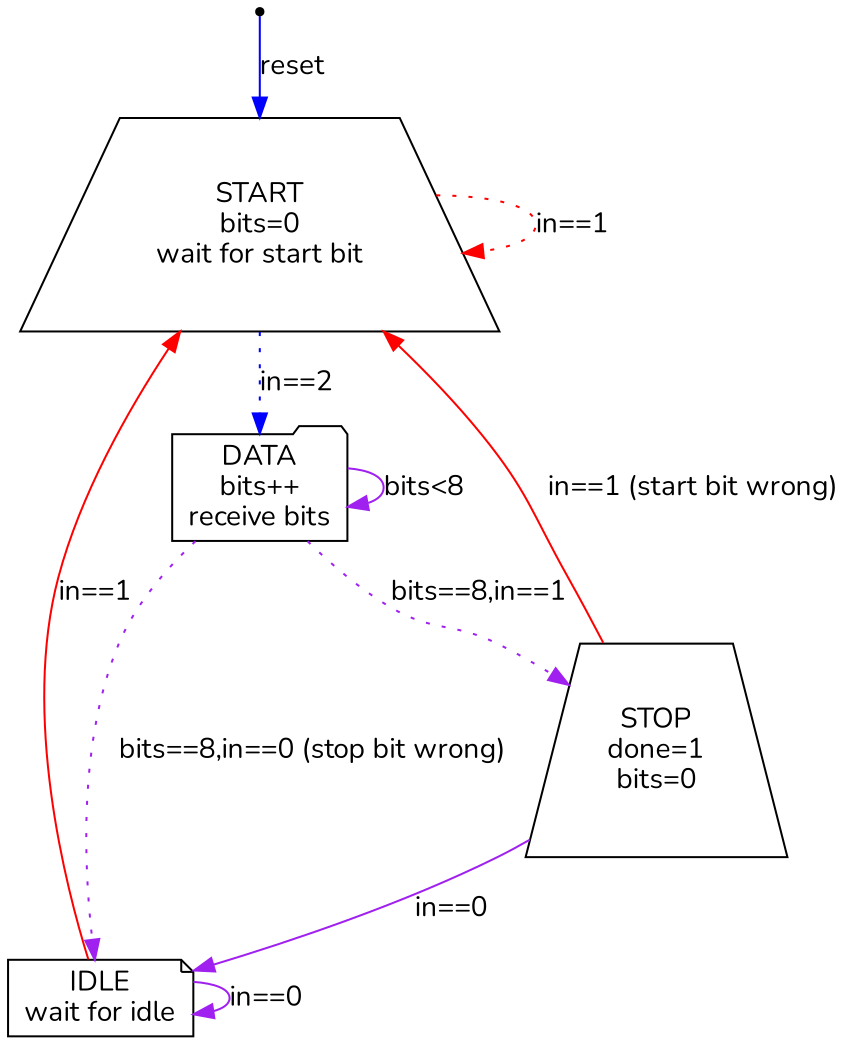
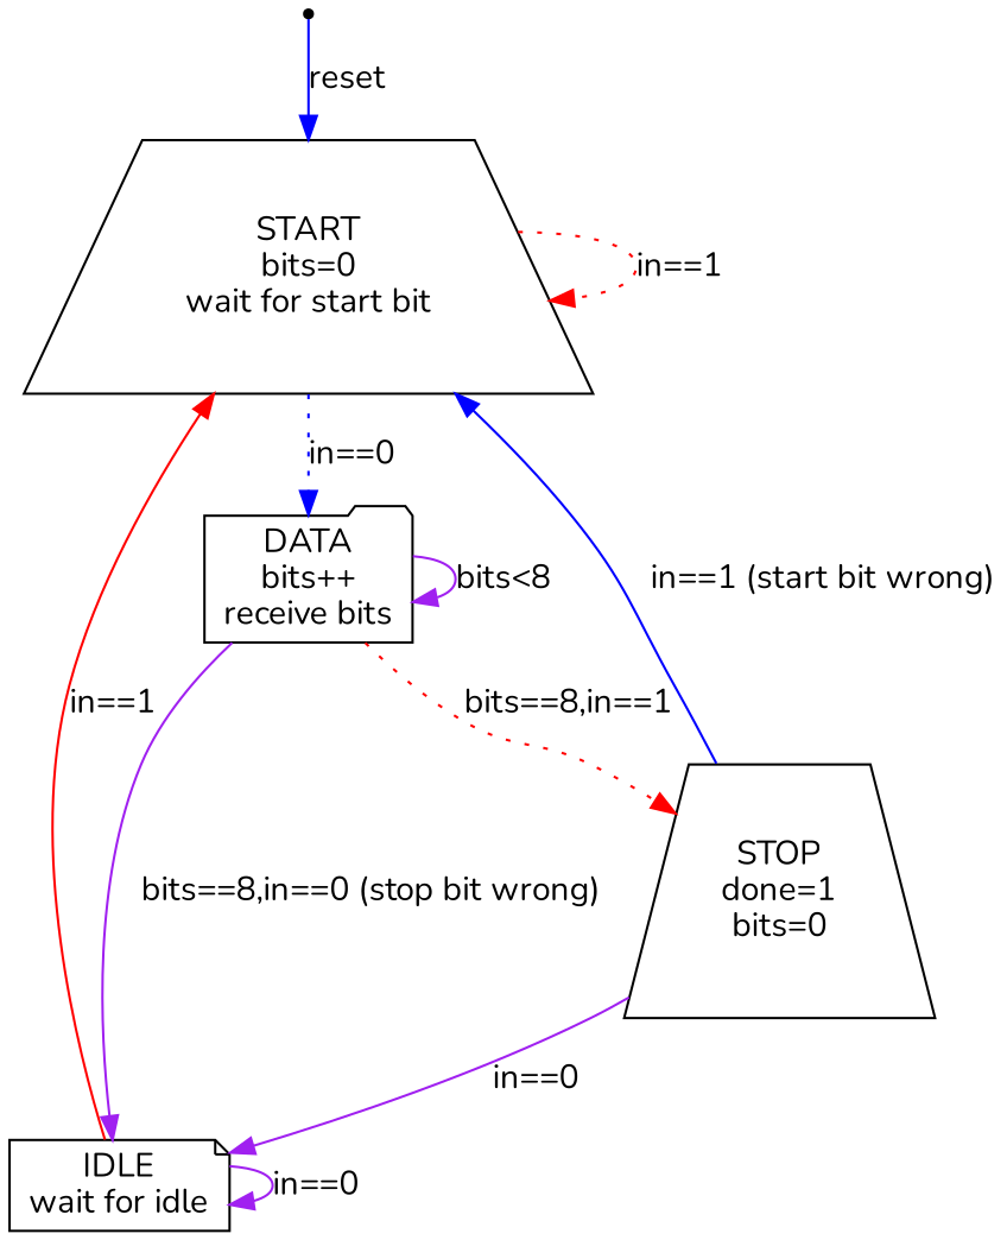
  digraph {
    fontname=Nunito
    rankdir=TB
    node [fontname=Nunito shape=trapezium]
    edge [color=purple fontname=Nunito style=solid]
    RESET [shape=point]
    n2 [label="START\nbits=0\nwait for start bit"]
    n3 [label="DATA\nbits++\nreceive bits" shape=folder]
    n4 [label="IDLE\nwait for idle" shape=note]
    n5 [label="STOP\ndone=1\nbits=0"]
    RESET -> n2 [color=blue label=reset]
    n2 -> n2 [color=red label="in==1" style=dotted]
-   n2 -> n3 [color=blue label="in==2" style=dotted]
+   n2 -> n3 [color=blue label="in==0" style=dotted]
    n3 -> n3 [label="bits<8"]
-   n3 -> n4 [label="bits==8,in==0 (stop bit wrong)" style=dotted]
-   n3 -> n5 [label="bits==8,in==1" style=dotted]
+   n3 -> n4 [label="bits==8,in==0 (stop bit wrong)"]
+   n3 -> n5 [color=red label="bits==8,in==1" style=dotted]
    n4 -> n2 [color=red label="in==1"]
    n4 -> n4 [label="in==0"]
-   n5 -> n2 [color=red label="in==1 (start bit wrong)"]
+   n5 -> n2 [color=blue label="in==1 (start bit wrong)"]
    n5 -> n4 [label="in==0"]
  }
